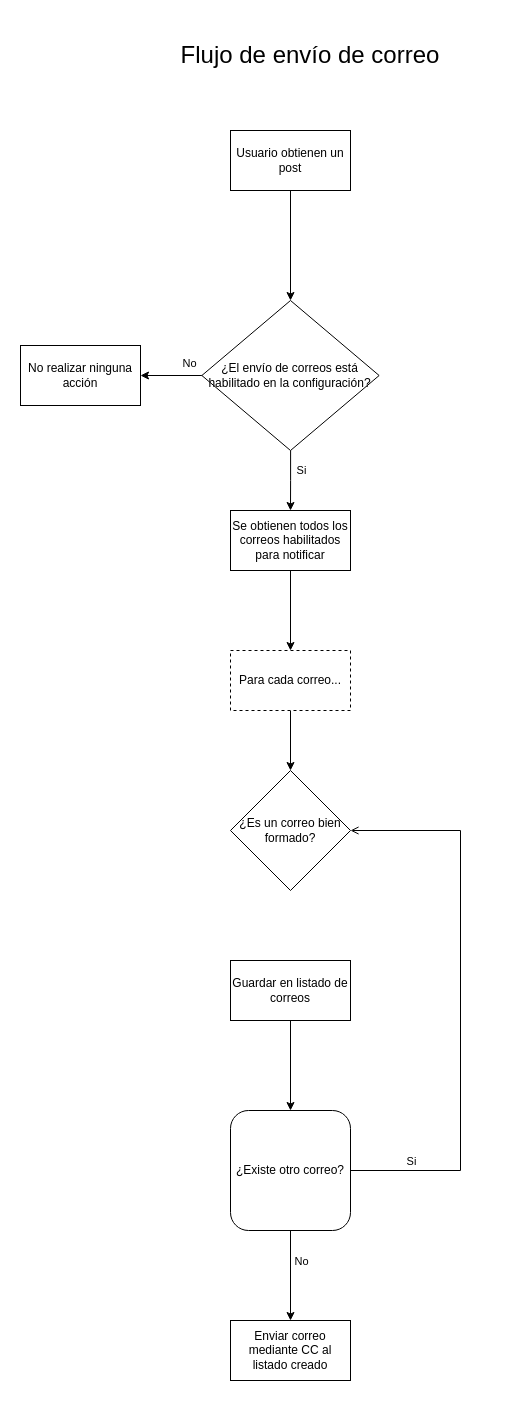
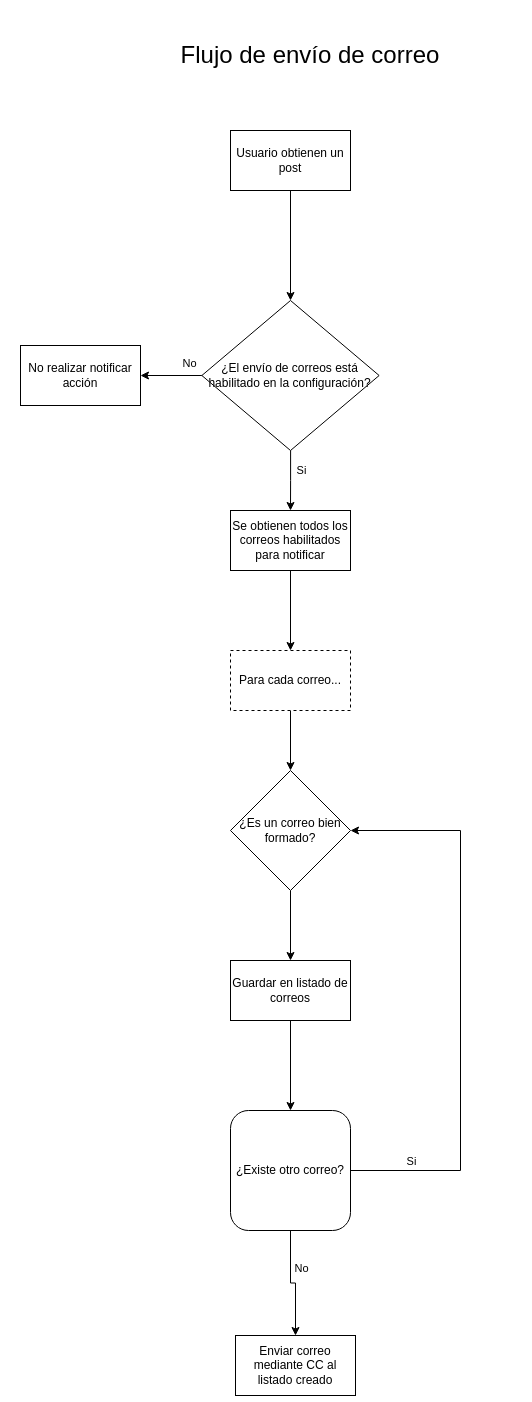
  <mxCell id="0" />
  <mxCell id="1" parent="0" />
  <mxCell id="2" style="edgeStyle=orthogonalEdgeStyle;rounded=0;orthogonalLoop=1;jettySize=auto;html=1;entryX=0.5;entryY=0;entryDx=0;entryDy=0;" edge="1" parent="1" source="3" target="8"><mxGeometry relative="1" as="geometry" /></mxCell>
  <mxCell id="3" value="Usuario obtienen un post" style="rounded=0;whiteSpace=wrap;html=1;" parent="1" vertex="1"><mxGeometry x="230" y="130" width="120" height="60" as="geometry" /></mxCell>
  <mxCell id="4" value="" style="edgeStyle=orthogonalEdgeStyle;rounded=0;orthogonalLoop=1;jettySize=auto;html=1;" parent="1" source="8" target="9" edge="1"><mxGeometry relative="1" as="geometry" /></mxCell>
  <mxCell id="5" value="No" style="edgeLabel;html=1;align=center;verticalAlign=middle;resizable=0;points=[];" parent="4" vertex="1" connectable="0"><mxGeometry x="-0.341" y="-4" relative="1" as="geometry"><mxPoint x="7" y="-9" as="offset" /></mxGeometry></mxCell>
  <mxCell id="6" style="edgeStyle=orthogonalEdgeStyle;rounded=0;orthogonalLoop=1;jettySize=auto;html=1;entryX=0.5;entryY=0;entryDx=0;entryDy=0;" edge="1" parent="1" source="8" target="13"><mxGeometry relative="1" as="geometry" /></mxCell>
  <mxCell id="7" value="Si" style="edgeLabel;html=1;align=center;verticalAlign=middle;resizable=0;points=[];" vertex="1" connectable="0" parent="6"><mxGeometry x="-0.609" y="1" relative="1" as="geometry"><mxPoint x="9" y="8" as="offset" /></mxGeometry></mxCell>
  <mxCell id="8" value="¿El envío de correos está habilitado en la configuración?" style="rhombus;whiteSpace=wrap;html=1;rounded=0;" parent="1" vertex="1"><mxGeometry x="201.37" y="300" width="177.27" height="150" as="geometry" /></mxCell>
- <mxCell id="9" value="No realizar ninguna acción" style="whiteSpace=wrap;html=1;rounded=0;" parent="1" vertex="1"><mxGeometry x="20" y="345" width="120" height="60" as="geometry" /></mxCell>
+ <mxCell id="9" value="No realizar notificar acción" style="whiteSpace=wrap;html=1;rounded=0;" parent="1" vertex="1"><mxGeometry x="20" y="345" width="120" height="60" as="geometry" /></mxCell>
  <mxCell id="10" value="" style="edgeStyle=orthogonalEdgeStyle;rounded=0;orthogonalLoop=1;jettySize=auto;html=1;" parent="1" edge="1"><mxGeometry relative="1" as="geometry"><mxPoint x="350" y="950" as="sourcePoint" /></mxGeometry></mxCell>
  <mxCell id="11" value="&lt;font style=&quot;font-size: 24px;&quot;&gt;Flujo de envío de correo&lt;/font&gt;" style="text;html=1;align=center;verticalAlign=middle;whiteSpace=wrap;rounded=0;" parent="1" vertex="1"><mxGeometry x="110" y="20" width="400" height="70" as="geometry" /></mxCell>
  <mxCell id="12" value="" style="edgeStyle=orthogonalEdgeStyle;rounded=0;orthogonalLoop=1;jettySize=auto;html=1;" edge="1" parent="1" source="13" target="15"><mxGeometry relative="1" as="geometry" /></mxCell>
  <mxCell id="13" value="Se obtienen todos los correos habilitados para notificar" style="rounded=0;whiteSpace=wrap;html=1;" vertex="1" parent="1"><mxGeometry x="230" y="510" width="120" height="60" as="geometry" /></mxCell>
  <mxCell id="14" value="" style="edgeStyle=orthogonalEdgeStyle;rounded=0;orthogonalLoop=1;jettySize=auto;html=1;" edge="1" parent="1" source="15" target="17"><mxGeometry relative="1" as="geometry" /></mxCell>
  <mxCell id="15" value="Para cada correo..." style="rounded=0;whiteSpace=wrap;html=1;dashed=1;" vertex="1" parent="1"><mxGeometry x="230" y="650" width="120" height="60" as="geometry" /></mxCell>
+ <mxCell id="16" value="" style="edgeStyle=orthogonalEdgeStyle;rounded=0;orthogonalLoop=1;jettySize=auto;html=1;" edge="1" parent="1" source="17" target="19"><mxGeometry relative="1" as="geometry" /></mxCell>
  <mxCell id="17" value="¿Es un correo bien formado?" style="rhombus;whiteSpace=wrap;html=1;rounded=0;" vertex="1" parent="1"><mxGeometry x="230" y="770" width="120" height="120" as="geometry" /></mxCell>
  <mxCell id="18" style="edgeStyle=orthogonalEdgeStyle;rounded=0;orthogonalLoop=1;jettySize=auto;html=1;entryX=0.5;entryY=0;entryDx=0;entryDy=0;" edge="1" parent="1" source="19" target="24"><mxGeometry relative="1" as="geometry" /></mxCell>
  <mxCell id="19" value="Guardar en listado de correos" style="whiteSpace=wrap;html=1;rounded=0;" vertex="1" parent="1"><mxGeometry x="230" y="960" width="120" height="60" as="geometry" /></mxCell>
- <mxCell id="20" style="edgeStyle=orthogonalEdgeStyle;rounded=0;orthogonalLoop=1;jettySize=auto;html=1;entryX=1;entryY=0.5;entryDx=0;entryDy=0;endArrow=open;" edge="1" parent="1" source="24" target="17"><mxGeometry relative="1" as="geometry"><Array as="points"><mxPoint x="460" y="1170" /><mxPoint x="460" y="830" /></Array></mxGeometry></mxCell>
+ <mxCell id="20" style="edgeStyle=orthogonalEdgeStyle;rounded=0;orthogonalLoop=1;jettySize=auto;html=1;entryX=1;entryY=0.5;entryDx=0;entryDy=0;" edge="1" parent="1" source="24" target="17"><mxGeometry relative="1" as="geometry"><Array as="points"><mxPoint x="460" y="1170" /><mxPoint x="460" y="830" /></Array></mxGeometry></mxCell>
  <mxCell id="21" value="Si" style="edgeLabel;html=1;align=center;verticalAlign=middle;resizable=0;points=[];" vertex="1" connectable="0" parent="20"><mxGeometry x="-0.768" y="2" relative="1" as="geometry"><mxPoint x="-5" y="-8" as="offset" /></mxGeometry></mxCell>
  <mxCell id="22" value="" style="edgeStyle=orthogonalEdgeStyle;rounded=0;orthogonalLoop=1;jettySize=auto;html=1;" edge="1" parent="1" source="24" target="25"><mxGeometry relative="1" as="geometry" /></mxCell>
  <mxCell id="23" value="No" style="edgeLabel;html=1;align=center;verticalAlign=middle;resizable=0;points=[];" vertex="1" connectable="0" parent="22"><mxGeometry x="-0.229" y="1" relative="1" as="geometry"><mxPoint x="9" y="-5" as="offset" /></mxGeometry></mxCell>
  <mxCell id="24" value="¿Existe otro correo?" style="whiteSpace=wrap;html=1;rounded=1;" vertex="1" parent="1"><mxGeometry x="230" y="1110" width="120" height="120" as="geometry" /></mxCell>
- <mxCell id="25" value="Enviar correo mediante CC al listado creado" style="whiteSpace=wrap;html=1;rounded=0;" vertex="1" parent="1"><mxGeometry x="230" y="1320" width="120" height="60" as="geometry" /></mxCell>
+ <mxCell id="25" value="Enviar correo mediante CC al listado creado" style="whiteSpace=wrap;html=1;rounded=0;" vertex="1" parent="1"><mxGeometry x="235" y="1335" width="120" height="60" as="geometry" /></mxCell>
